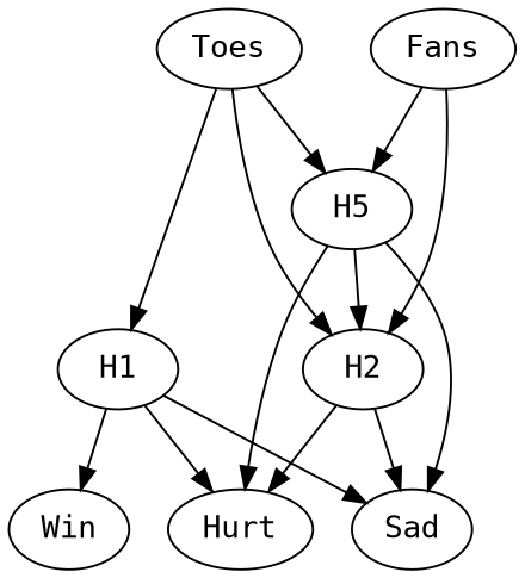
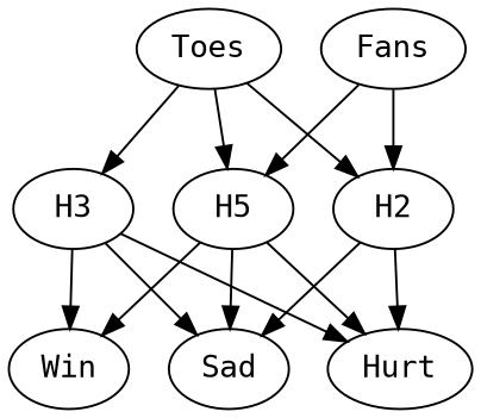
  digraph {
    fontname="DejaVu Sans Mono"
    node [fontname="DejaVu Sans Mono"]
    edge [fontname="DejaVu Sans Mono"]
    n1 [label=Toes]
-   n2 [label=H1]
+   n2 [label=H3]
    n3 [label=H2]
    n4 [label=H5]
    n5 [label=Hurt]
    n6 [label=Win]
    n7 [label=Sad]
    n8 [label=Fans]
    n1 -> n2
    n1 -> n3
    n1 -> n4
    n2 -> n5
    n2 -> n6
    n2 -> n7
    n3 -> n5
    n3 -> n7
    n4 -> n5
-   n4 -> n3
+   n4 -> n6
    n4 -> n7
    n8 -> n3
    n8 -> n4
  }
